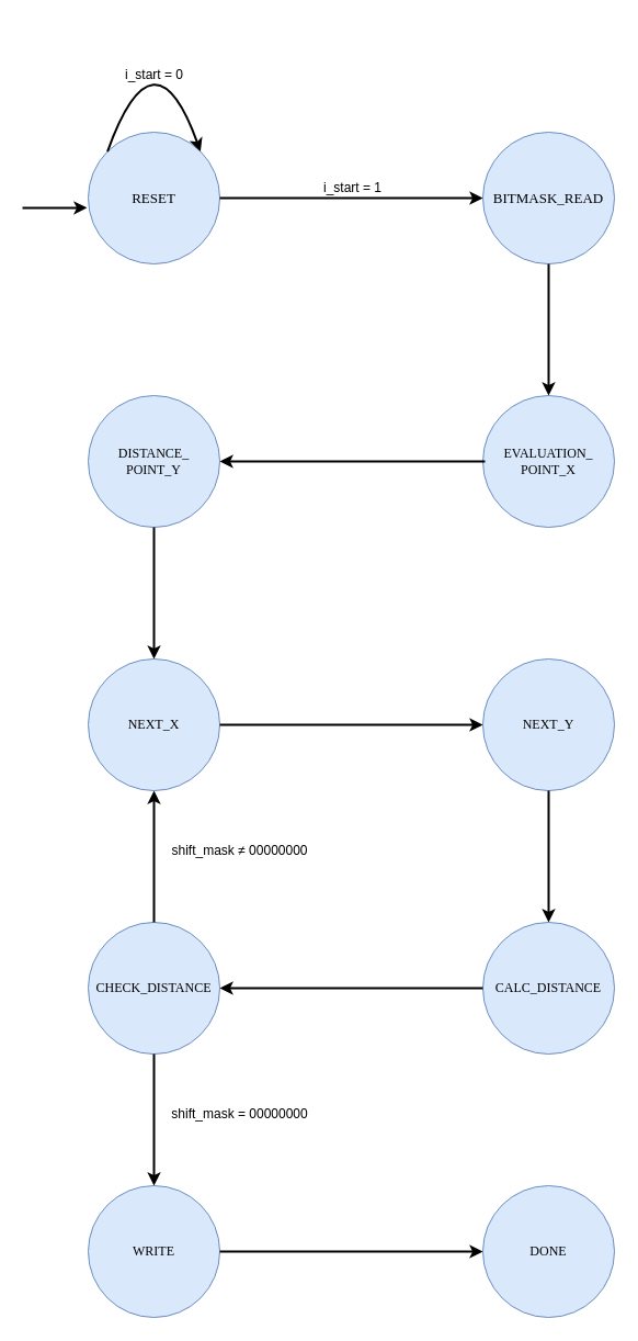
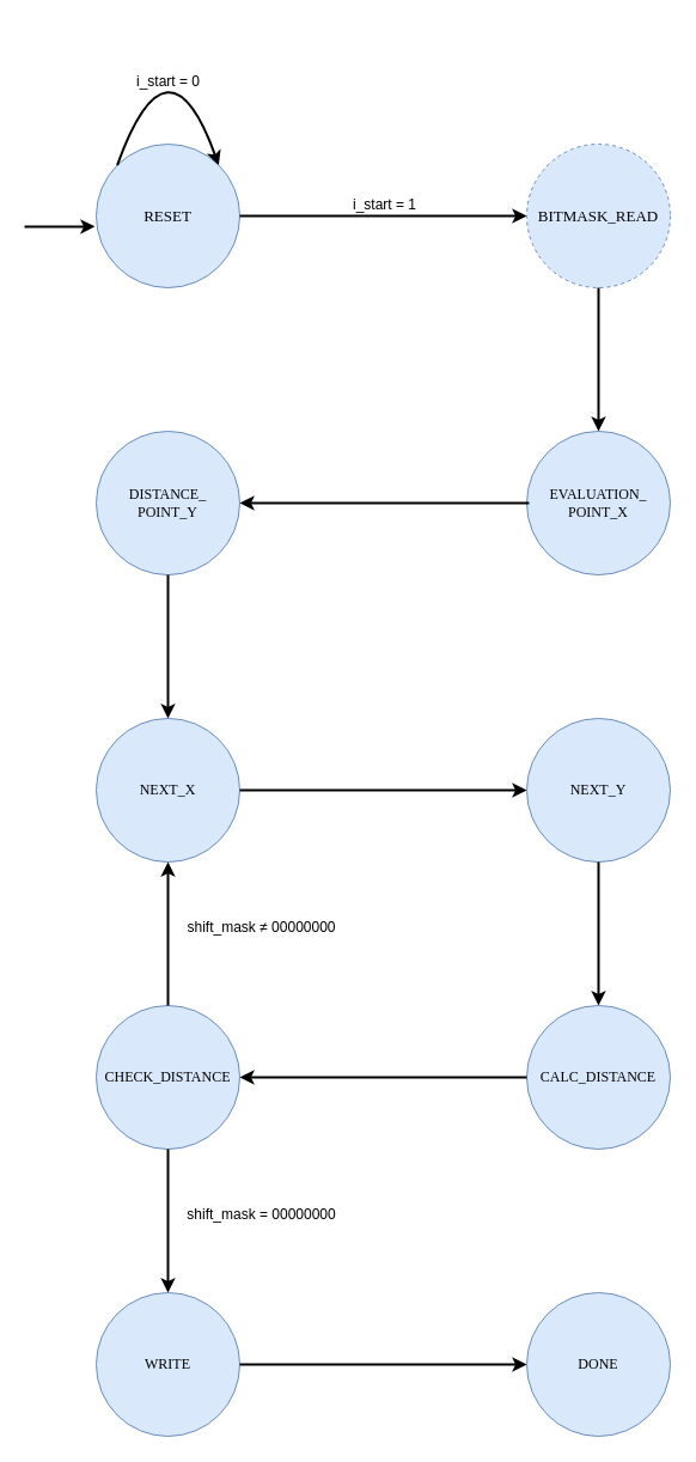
  <mxCell id="0" />
  <mxCell id="1" parent="0" />
  <mxCell id="2" value="RESET" style="ellipse;whiteSpace=wrap;html=1;aspect=fixed;fontFamily=Verdana;fontSize=13;fillColor=#dae8fc;strokeColor=#6c8ebf;" parent="1" vertex="1"><mxGeometry x="80" y="120" width="120" height="120" as="geometry" /></mxCell>
- <mxCell id="3" value="&lt;font style=&quot;font-size: 13px;&quot;&gt;BITMASK_READ&lt;/font&gt;" style="ellipse;whiteSpace=wrap;html=1;aspect=fixed;fontFamily=Verdana;fontSize=13;fillColor=#dae8fc;strokeColor=#6c8ebf;" parent="1" vertex="1"><mxGeometry x="440" y="120" width="120" height="120" as="geometry" /></mxCell>
+ <mxCell id="3" value="&lt;font style=&quot;font-size: 13px;&quot;&gt;BITMASK_READ&lt;/font&gt;" style="ellipse;whiteSpace=wrap;html=1;aspect=fixed;fontFamily=Verdana;fontSize=13;fillColor=#dae8fc;strokeColor=#6c8ebf;dashed=1;" parent="1" vertex="1"><mxGeometry x="440" y="120" width="120" height="120" as="geometry" /></mxCell>
  <mxCell id="4" value="EVALUATION_&lt;br&gt;POINT_X&lt;br&gt;" style="ellipse;whiteSpace=wrap;html=1;aspect=fixed;fontFamily=Verdana;fillColor=#dae8fc;strokeColor=#6c8ebf;" parent="1" vertex="1"><mxGeometry x="440" y="360" width="120" height="120" as="geometry" /></mxCell>
  <mxCell id="5" value="DISTANCE_&lt;br&gt;POINT_Y&lt;br&gt;" style="ellipse;whiteSpace=wrap;html=1;aspect=fixed;fontFamily=Verdana;fillColor=#dae8fc;strokeColor=#6c8ebf;" parent="1" vertex="1"><mxGeometry x="80" y="360" width="120" height="120" as="geometry" /></mxCell>
  <mxCell id="6" value="NEXT_X&lt;br&gt;" style="ellipse;whiteSpace=wrap;html=1;aspect=fixed;fontFamily=Verdana;fillColor=#dae8fc;strokeColor=#6c8ebf;" parent="1" vertex="1"><mxGeometry x="80" y="600" width="120" height="120" as="geometry" /></mxCell>
  <mxCell id="7" value="NEXT_Y&lt;br&gt;" style="ellipse;whiteSpace=wrap;html=1;aspect=fixed;fontFamily=Verdana;fillColor=#dae8fc;strokeColor=#6c8ebf;" parent="1" vertex="1"><mxGeometry x="440" y="600" width="120" height="120" as="geometry" /></mxCell>
  <mxCell id="8" value="CHECK_DISTANCE" style="ellipse;whiteSpace=wrap;html=1;aspect=fixed;fontFamily=Verdana;fillColor=#dae8fc;strokeColor=#6c8ebf;" parent="1" vertex="1"><mxGeometry x="80" y="840" width="120" height="120" as="geometry" /></mxCell>
  <mxCell id="9" value="CALC_DISTANCE" style="ellipse;whiteSpace=wrap;html=1;aspect=fixed;fontFamily=Verdana;fillColor=#dae8fc;strokeColor=#6c8ebf;" parent="1" vertex="1"><mxGeometry x="440" y="840" width="120" height="120" as="geometry" /></mxCell>
  <mxCell id="10" value="DONE&lt;br&gt;" style="ellipse;whiteSpace=wrap;html=1;aspect=fixed;fontFamily=Verdana;fillColor=#dae8fc;strokeColor=#6c8ebf;" parent="1" vertex="1"><mxGeometry x="440" y="1080" width="120" height="120" as="geometry" /></mxCell>
  <mxCell id="11" value="WRITE&lt;br&gt;" style="ellipse;whiteSpace=wrap;html=1;aspect=fixed;fontFamily=Verdana;fillColor=#dae8fc;strokeColor=#6c8ebf;" parent="1" vertex="1"><mxGeometry x="80" y="1080" width="120" height="120" as="geometry" /></mxCell>
  <mxCell id="12" value="" style="curved=1;endArrow=classic;html=1;exitX=0;exitY=0;exitDx=0;exitDy=0;entryX=1;entryY=0;entryDx=0;entryDy=0;strokeWidth=2;" edge="1" parent="1" source="2" target="2"><mxGeometry width="50" height="50" relative="1" as="geometry"><mxPoint x="210" y="260" as="sourcePoint" /><mxPoint x="260" y="210" as="targetPoint" /><Array as="points"><mxPoint x="140" y="20" /></Array></mxGeometry></mxCell>
  <mxCell id="13" value="i_start = 0" style="text;html=1;resizable=0;points=[];align=center;verticalAlign=middle;labelBackgroundColor=#ffffff;" vertex="1" connectable="0" parent="12"><mxGeometry x="-0.388" y="-20" relative="1" as="geometry"><mxPoint x="-2.5" y="-5.5" as="offset" /></mxGeometry></mxCell>
  <mxCell id="14" value="" style="endArrow=classic;html=1;exitX=1;exitY=0.5;exitDx=0;exitDy=0;entryX=0;entryY=0.5;entryDx=0;entryDy=0;strokeWidth=2;" edge="1" parent="1" source="2" target="3"><mxGeometry width="50" height="50" relative="1" as="geometry"><mxPoint x="230" y="220" as="sourcePoint" /><mxPoint x="280" y="170" as="targetPoint" /></mxGeometry></mxCell>
  <mxCell id="15" value="i_start = 1" style="text;html=1;resizable=0;points=[];align=center;verticalAlign=middle;labelBackgroundColor=#ffffff;" vertex="1" connectable="0" parent="14"><mxGeometry x="-0.81" y="4" relative="1" as="geometry"><mxPoint x="97" y="-6" as="offset" /></mxGeometry></mxCell>
  <mxCell id="16" value="" style="endArrow=classic;html=1;strokeWidth=2;entryX=-0.009;entryY=0.574;entryDx=0;entryDy=0;entryPerimeter=0;" edge="1" parent="1" target="2"><mxGeometry width="50" height="50" relative="1" as="geometry"><mxPoint x="20" y="189" as="sourcePoint" /><mxPoint x="30" y="140" as="targetPoint" /></mxGeometry></mxCell>
  <mxCell id="17" value="" style="endArrow=classic;html=1;strokeWidth=2;entryX=0.5;entryY=0;entryDx=0;entryDy=0;exitX=0.5;exitY=1;exitDx=0;exitDy=0;" edge="1" parent="1" source="3" target="4"><mxGeometry width="50" height="50" relative="1" as="geometry"><mxPoint x="450" y="340" as="sourcePoint" /><mxPoint x="500" y="290" as="targetPoint" /></mxGeometry></mxCell>
  <mxCell id="18" value="" style="endArrow=classic;html=1;strokeWidth=2;entryX=1;entryY=0.5;entryDx=0;entryDy=0;" edge="1" parent="1" target="5"><mxGeometry width="50" height="50" relative="1" as="geometry"><mxPoint x="442" y="420" as="sourcePoint" /><mxPoint x="370" y="400" as="targetPoint" /></mxGeometry></mxCell>
  <mxCell id="19" value="" style="endArrow=classic;html=1;strokeWidth=2;exitX=0.5;exitY=1;exitDx=0;exitDy=0;entryX=0.5;entryY=0;entryDx=0;entryDy=0;" edge="1" parent="1" source="5" target="6"><mxGeometry width="50" height="50" relative="1" as="geometry"><mxPoint x="110" y="600" as="sourcePoint" /><mxPoint x="160" y="550" as="targetPoint" /></mxGeometry></mxCell>
  <mxCell id="20" value="" style="endArrow=classic;html=1;strokeWidth=2;exitX=1;exitY=0.5;exitDx=0;exitDy=0;entryX=0;entryY=0.5;entryDx=0;entryDy=0;" edge="1" parent="1" source="6" target="7"><mxGeometry width="50" height="50" relative="1" as="geometry"><mxPoint x="200" y="680" as="sourcePoint" /><mxPoint x="250" y="630" as="targetPoint" /></mxGeometry></mxCell>
  <mxCell id="21" value="" style="endArrow=classic;html=1;strokeWidth=2;entryX=0.5;entryY=0;entryDx=0;entryDy=0;exitX=0.5;exitY=1;exitDx=0;exitDy=0;" edge="1" parent="1" source="7" target="9"><mxGeometry width="50" height="50" relative="1" as="geometry"><mxPoint x="450" y="780" as="sourcePoint" /><mxPoint x="500" y="730" as="targetPoint" /></mxGeometry></mxCell>
  <mxCell id="22" value="" style="endArrow=classic;html=1;strokeWidth=2;exitX=0;exitY=0.5;exitDx=0;exitDy=0;entryX=1;entryY=0.5;entryDx=0;entryDy=0;" edge="1" parent="1" source="9" target="8"><mxGeometry width="50" height="50" relative="1" as="geometry"><mxPoint x="270" y="940" as="sourcePoint" /><mxPoint x="320" y="890" as="targetPoint" /></mxGeometry></mxCell>
  <mxCell id="23" value="" style="endArrow=classic;html=1;strokeWidth=2;exitX=0.5;exitY=1;exitDx=0;exitDy=0;entryX=0.5;entryY=0;entryDx=0;entryDy=0;" edge="1" parent="1" source="8" target="11"><mxGeometry width="50" height="50" relative="1" as="geometry"><mxPoint x="120" y="1030" as="sourcePoint" /><mxPoint x="170" y="980" as="targetPoint" /></mxGeometry></mxCell>
  <mxCell id="24" value="" style="endArrow=classic;html=1;strokeWidth=2;exitX=1;exitY=0.5;exitDx=0;exitDy=0;entryX=0;entryY=0.5;entryDx=0;entryDy=0;" edge="1" parent="1" source="11" target="10"><mxGeometry width="50" height="50" relative="1" as="geometry"><mxPoint x="250" y="1190" as="sourcePoint" /><mxPoint x="300" y="1140" as="targetPoint" /></mxGeometry></mxCell>
  <mxCell id="25" value="shift_mask = 00000000" style="text;html=1;resizable=0;points=[];align=center;verticalAlign=middle;labelBackgroundColor=#ffffff;" vertex="1" connectable="0" parent="1"><mxGeometry x="120.069" y="1020.224" as="geometry"><mxPoint x="97" y="-6" as="offset" /></mxGeometry></mxCell>
  <mxCell id="26" value="" style="endArrow=classic;html=1;strokeWidth=2;exitX=0.5;exitY=0;exitDx=0;exitDy=0;" edge="1" parent="1" source="8"><mxGeometry width="50" height="50" relative="1" as="geometry"><mxPoint x="100" y="820" as="sourcePoint" /><mxPoint x="140" y="720" as="targetPoint" /></mxGeometry></mxCell>
  <mxCell id="27" value="shift_mask&amp;nbsp;&lt;span&gt;≠&amp;nbsp;&lt;/span&gt;00000000" style="text;html=1;resizable=0;points=[];align=center;verticalAlign=middle;labelBackgroundColor=#ffffff;" vertex="1" connectable="0" parent="1"><mxGeometry x="120.069" y="780.224" as="geometry"><mxPoint x="97" y="-6" as="offset" /></mxGeometry></mxCell>
